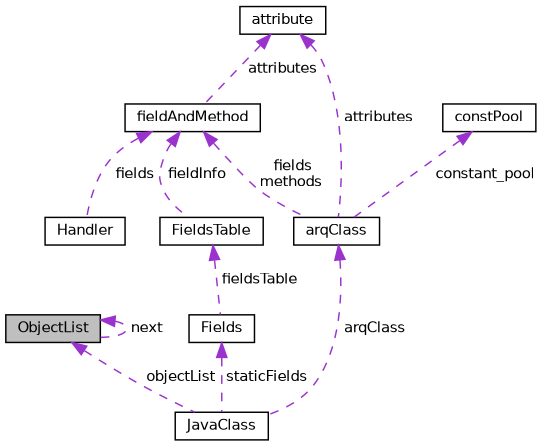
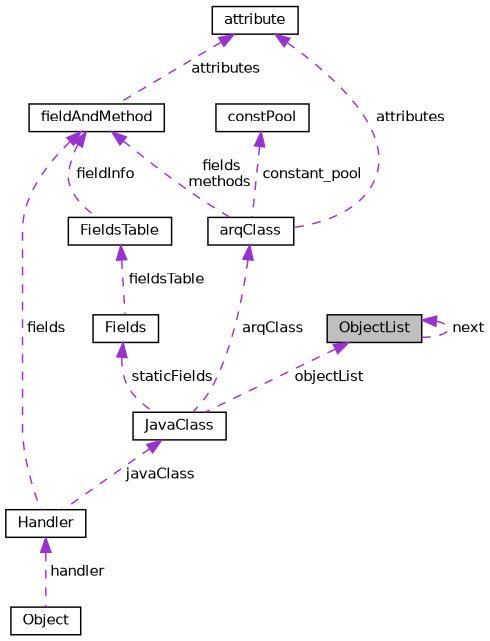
  digraph {
    node [color=black fillcolor=white fontname=Helvetica fontsize=10 shape=record style=filled]
    edge [color=darkorchid3 dir=back fontname=Helvetica fontsize=10 labelfontname=Helvetica labelfontsize=10 style=dashed]
    n1 [fillcolor=grey75 fontcolor=black height=0.2 label=ObjectList width=0.4]
    n2 [height=0.2 label=JavaClass width=0.4]
    n3 [height=0.2 label=Handler width=0.4]
+   n4 [height=0.2 label=Object width=0.4]
    n5 [height=0.2 label=Fields width=0.4]
    n6 [height=0.2 label=FieldsTable width=0.4]
    n7 [height=0.2 label=fieldAndMethod width=0.4]
    n8 [height=0.2 label=arqClass width=0.4]
    n9 [height=0.2 label=attribute width=0.4]
    n10 [height=0.2 label=constPool width=0.4]
    n1 -> n1 [label=" next"]
    n1 -> n2 [label=" objectList"]
+   n2 -> n3 [label=" javaClass"]
+   n3 -> n4 [label=" handler"]
    n5 -> n2 [label=" staticFields"]
    n6 -> n5 [label=" fieldsTable"]
    n7 -> n3 [label=" fields"]
    n7 -> n6 [label=" fieldInfo"]
    n7 -> n8 [label=" fields\nmethods"]
    n8 -> n2 [label=" arqClass"]
    n9 -> n7 [label=" attributes"]
    n9 -> n8 [label=" attributes"]
    n10 -> n8 [label=" constant_pool"]
  }
